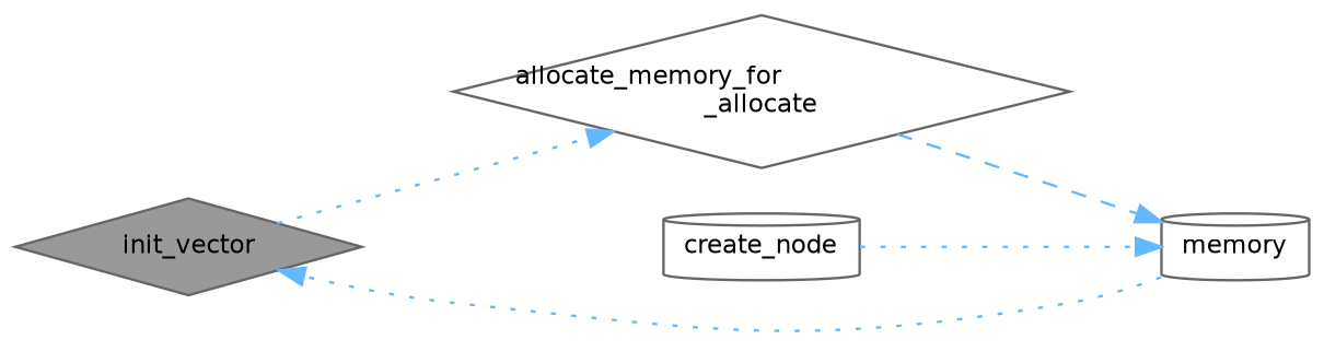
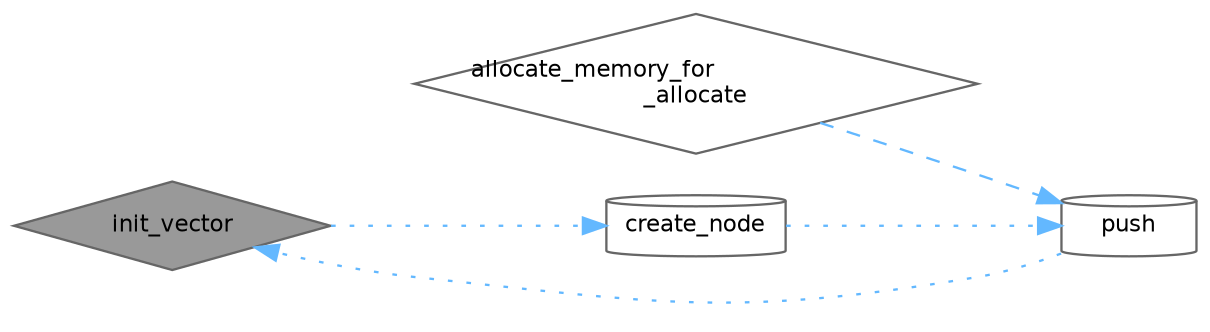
  digraph {
    rankdir=LR
    node [color=grey40 fillcolor=white fontname=Helvetica fontsize=10 shape=diamond style=filled]
    edge [color=steelblue1 fontname=Helvetica fontsize=10 labelfontname=Helvetica labelfontsize=10 style=dotted]
    n1 [color=gray40 fillcolor=grey60 fontcolor=black height=0.2 label=init_vector width=0.4]
    n2 [height=0.2 label="allocate_memory_for\l_allocate" width=0.4]
-   n3 [height=0.2 label=memory shape=cylinder width=0.4]
+   n3 [height=0.2 label=push shape=cylinder width=0.4]
    n4 [height=0.2 label=create_node shape=cylinder width=0.4]
-   n1 -> n2
+   n1 -> n4
    n2 -> n3 [style=dashed]
    n3 -> n1
    n4 -> n3
  }
